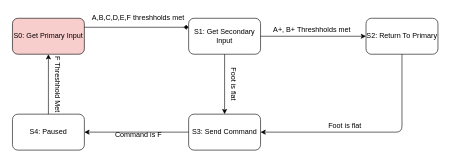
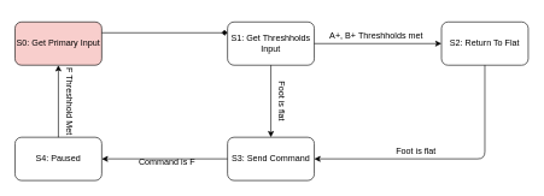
  <mxCell id="0" />
  <mxCell id="1" parent="0" />
  <mxCell id="2" value="S0: Get Primary Input" style="rounded=1;whiteSpace=wrap;html=1;fillColor=#f8cecc;" vertex="1" parent="1"><mxGeometry x="20" y="30" width="120" height="60" as="geometry" /></mxCell>
- <mxCell id="3" value="S1: Get Secondary Input" style="rounded=1;whiteSpace=wrap;html=1;" vertex="1" parent="1"><mxGeometry x="314" y="30" width="120" height="60" as="geometry" /></mxCell>
+ <mxCell id="3" value="S1: Get Threshholds Input" style="rounded=1;whiteSpace=wrap;html=1;" vertex="1" parent="1"><mxGeometry x="314" y="30" width="120" height="60" as="geometry" /></mxCell>
  <mxCell id="4" value="" style="endArrow=diamond;html=1;exitX=1;exitY=0.25;exitDx=0;exitDy=0;entryX=0;entryY=0.25;entryDx=0;entryDy=0;" edge="1" parent="1" source="2" target="3"><mxGeometry width="50" height="50" relative="1" as="geometry"><mxPoint x="280" y="180" as="sourcePoint" /><mxPoint x="330" y="130" as="targetPoint" /></mxGeometry></mxCell>
- <mxCell id="5" value="A,B,C,D,E,F threshholds met" style="text;html=1;strokeColor=none;fillColor=none;align=center;verticalAlign=middle;whiteSpace=wrap;rounded=0;" vertex="1" parent="1"><mxGeometry x="150" y="20" width="160" height="20" as="geometry" /></mxCell>
- <mxCell id="6" value="S2: Return To Primary" style="rounded=1;whiteSpace=wrap;html=1;" vertex="1" parent="1"><mxGeometry x="610" y="30" width="120" height="60" as="geometry" /></mxCell>
+ <mxCell id="6" value="S2: Return To Flat" style="rounded=1;whiteSpace=wrap;html=1;" vertex="1" parent="1"><mxGeometry x="610" y="30" width="120" height="60" as="geometry" /></mxCell>
  <mxCell id="7" value="" style="endArrow=classic;html=1;entryX=0.5;entryY=0;entryDx=0;entryDy=0;exitX=0.5;exitY=1;exitDx=0;exitDy=0;" edge="1" parent="1" source="3" target="13"><mxGeometry width="50" height="50" relative="1" as="geometry"><mxPoint x="220" y="90" as="sourcePoint" /><mxPoint x="330" y="130" as="targetPoint" /></mxGeometry></mxCell>
  <mxCell id="8" value="Foot is flat" style="text;html=1;strokeColor=none;fillColor=none;align=center;verticalAlign=middle;whiteSpace=wrap;rounded=0;rotation=90;" vertex="1" parent="1"><mxGeometry x="344" y="130" width="90" height="20" as="geometry" /></mxCell>
  <mxCell id="9" value="&lt;span style=&quot;color: rgba(0 , 0 , 0 , 0) ; font-family: monospace ; font-size: 0px ; background-color: rgb(248 , 249 , 250)&quot;&gt;sdadsadgf&lt;/span&gt;" style="endArrow=classic;html=1;exitX=1;exitY=0.5;exitDx=0;exitDy=0;entryX=0;entryY=0.5;entryDx=0;entryDy=0;elbow=vertical;" edge="1" parent="1" source="3" target="6"><mxGeometry width="50" height="50" relative="1" as="geometry"><mxPoint x="280" y="180" as="sourcePoint" /><mxPoint x="330" y="130" as="targetPoint" /></mxGeometry></mxCell>
  <mxCell id="10" value="A+, B+ Threshholds met" style="text;html=1;strokeColor=none;fillColor=none;align=center;verticalAlign=middle;whiteSpace=wrap;rounded=0;" vertex="1" parent="1"><mxGeometry x="420" y="40" width="200" height="20" as="geometry" /></mxCell>
  <mxCell id="11" value="" style="endArrow=classic;html=1;edgeStyle=elbowEdgeStyle;elbow=vertical;entryX=1;entryY=0.5;entryDx=0;entryDy=0;exitX=0.5;exitY=1;exitDx=0;exitDy=0;" edge="1" parent="1" source="6" target="13"><mxGeometry width="50" height="50" relative="1" as="geometry"><mxPoint x="350" y="160" as="sourcePoint" /><mxPoint x="400" y="110" as="targetPoint" /><Array as="points"><mxPoint x="550" y="220" /></Array></mxGeometry></mxCell>
  <mxCell id="12" value="Foot is flat" style="text;html=1;strokeColor=none;fillColor=none;align=center;verticalAlign=middle;whiteSpace=wrap;rounded=0;rotation=0;" vertex="1" parent="1"><mxGeometry x="530" y="200" width="90" height="20" as="geometry" /></mxCell>
  <mxCell id="13" value="S3: Send Command" style="rounded=1;whiteSpace=wrap;html=1;" vertex="1" parent="1"><mxGeometry x="314" y="190" width="120" height="60" as="geometry" /></mxCell>
  <mxCell id="14" value="S4: Paused" style="rounded=1;whiteSpace=wrap;html=1;" vertex="1" parent="1"><mxGeometry x="20" y="190" width="120" height="60" as="geometry" /></mxCell>
  <mxCell id="15" value="" style="endArrow=classic;html=1;exitX=0;exitY=0.5;exitDx=0;exitDy=0;entryX=1;entryY=0.5;entryDx=0;entryDy=0;" edge="1" parent="1" source="13" target="14"><mxGeometry width="50" height="50" relative="1" as="geometry"><mxPoint x="350" y="160" as="sourcePoint" /><mxPoint x="400" y="110" as="targetPoint" /></mxGeometry></mxCell>
  <mxCell id="16" value="Command is F" style="text;html=1;align=center;verticalAlign=middle;resizable=0;points=[];autosize=1;" vertex="1" parent="1"><mxGeometry x="185" y="215" width="90" height="20" as="geometry" /></mxCell>
  <mxCell id="17" value="" style="endArrow=classic;html=1;exitX=0.5;exitY=0;exitDx=0;exitDy=0;entryX=0.5;entryY=1;entryDx=0;entryDy=0;" edge="1" parent="1" source="14" target="2"><mxGeometry width="50" height="50" relative="1" as="geometry"><mxPoint x="350" y="160" as="sourcePoint" /><mxPoint x="400" y="110" as="targetPoint" /></mxGeometry></mxCell>
  <mxCell id="18" value="F Threshhold Met" style="text;html=1;align=center;verticalAlign=middle;resizable=0;points=[];autosize=1;rotation=90;" vertex="1" parent="1"><mxGeometry x="40" y="130" width="110" height="20" as="geometry" /></mxCell>
